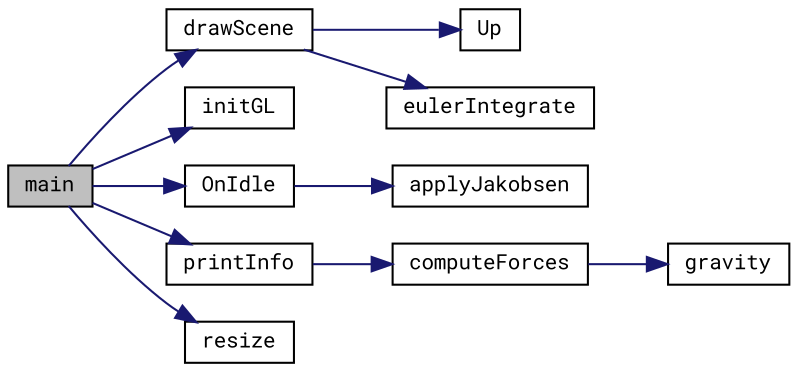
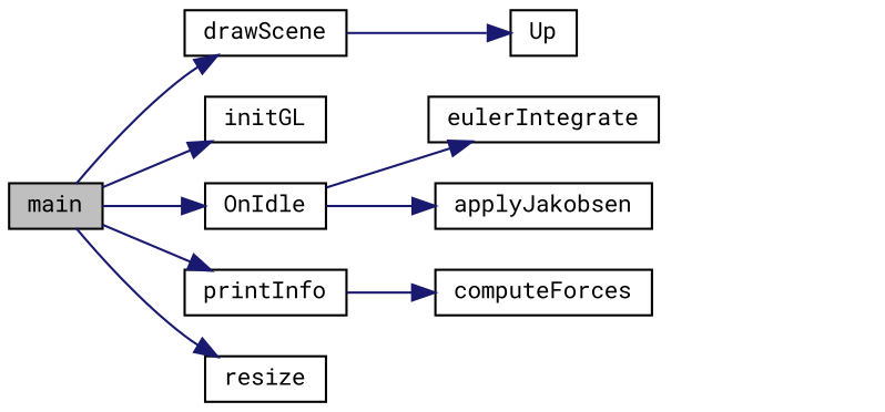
  digraph {
    fontname="Roboto Mono"
    rankdir=LR
    node [color=black fillcolor=white fontname="Roboto Mono" fontsize=10 shape=record style=filled]
    edge [color=midnightblue fontname="Roboto Mono" fontsize=10 labelfontname=Helvetica labelfontsize=10 style=solid]
    n1 [fillcolor=grey75 fontcolor=black height=0.2 label=main width=0.4]
    n2 [height=0.2 label=drawScene width=0.4]
    n3 [height=0.2 label=initGL width=0.4]
    n4 [height=0.2 label=OnIdle width=0.4]
    n5 [height=0.2 label=printInfo width=0.4]
    n6 [height=0.2 label=resize width=0.4]
    n7 [height=0.2 label=Up width=0.4]
    n8 [height=0.2 label=applyJakobsen width=0.4]
    n9 [height=0.2 label=eulerIntegrate width=0.4]
    n10 [height=0.2 label=computeForces width=0.4]
-   n11 [height=0.2 label=gravity width=0.4]
    n1 -> n2
    n1 -> n3
    n1 -> n4
    n1 -> n5
    n1 -> n6
    n2 -> n7
    n4 -> n8
-   n2 -> n9
+   n4 -> n9
    n5 -> n10
-   n10 -> n11
  }
